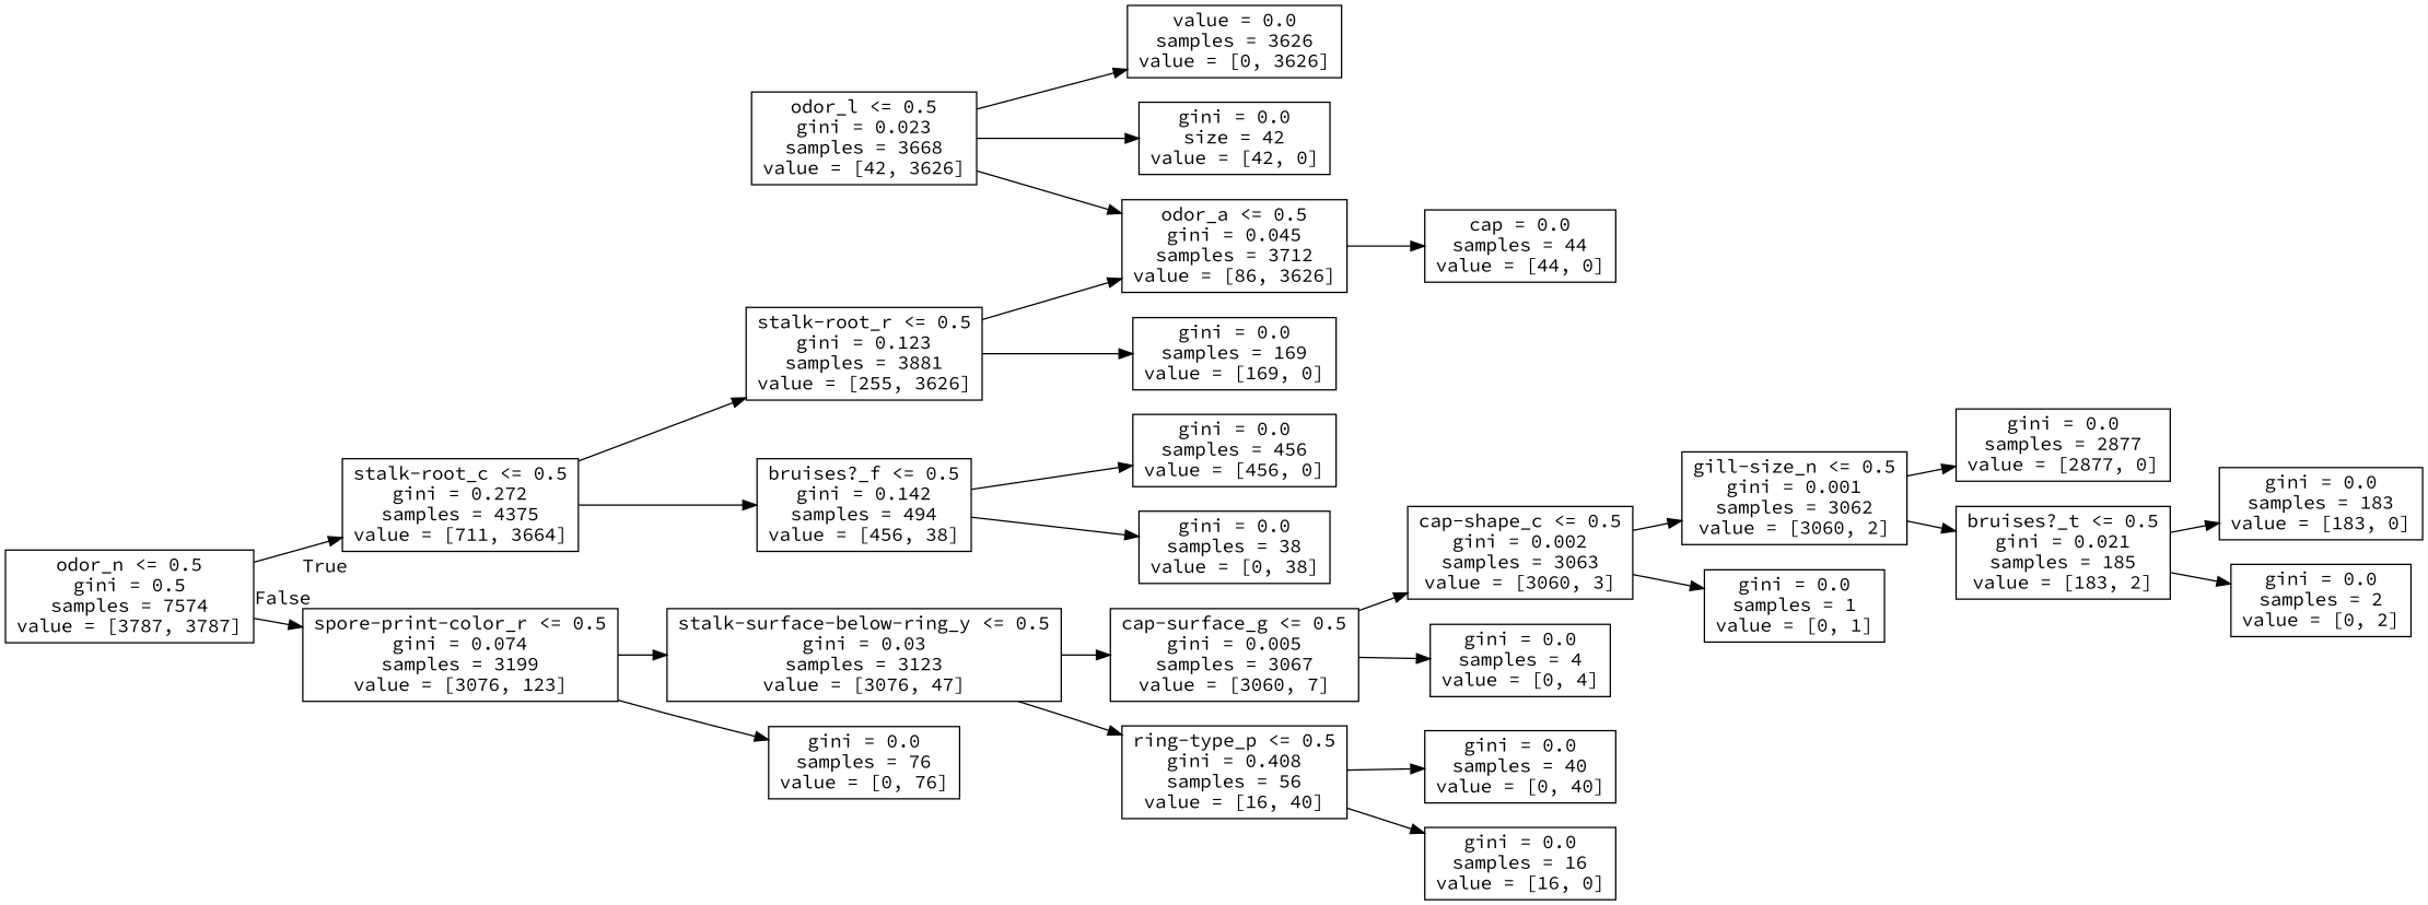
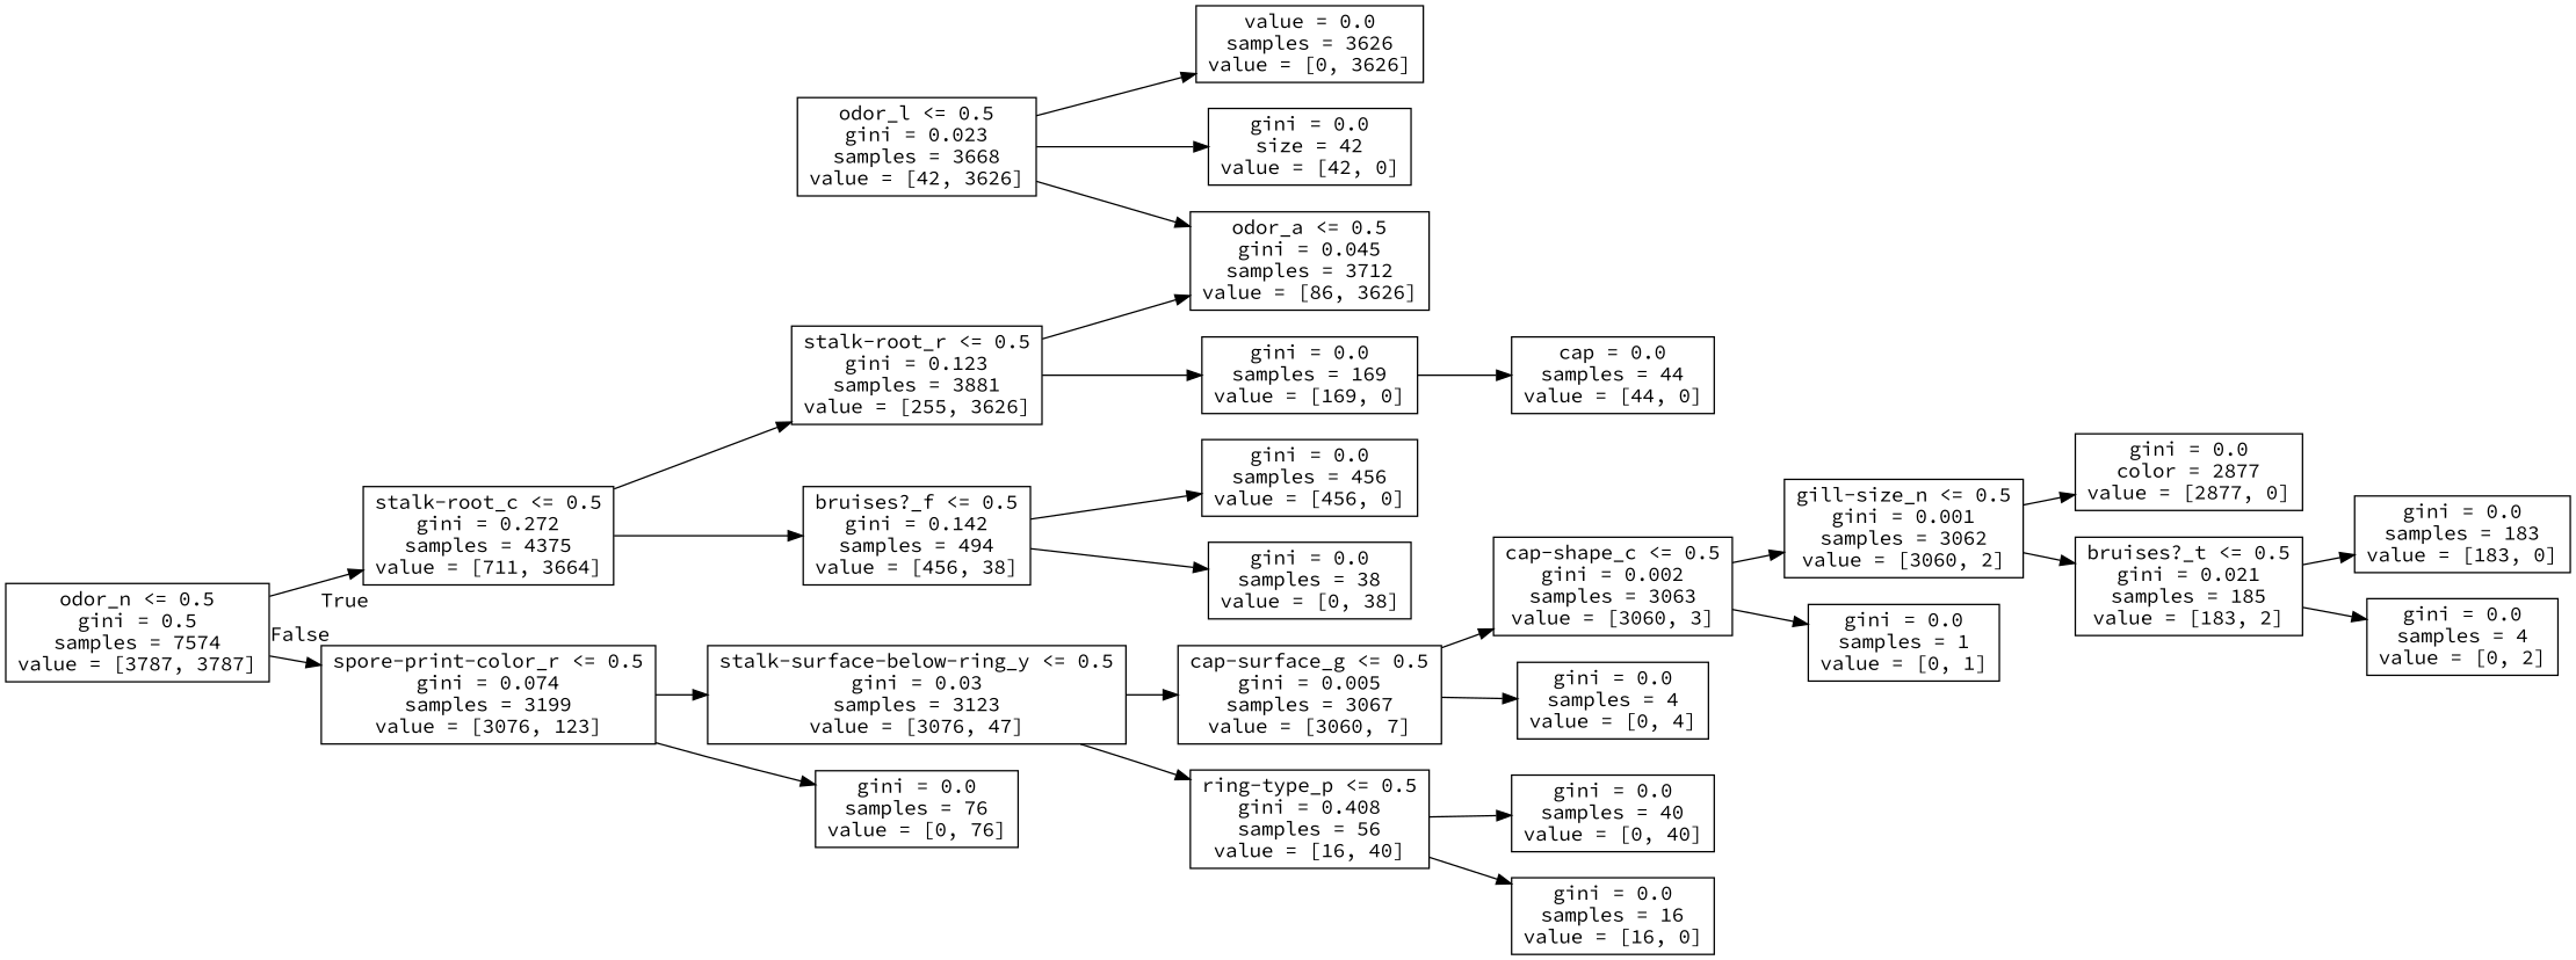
  digraph {
    fontname="Source Code Pro"
    rankdir=LR
    node [fontname="Source Code Pro" shape=box]
    edge [fontname="Source Code Pro"]
    n1 [label="odor_n <= 0.5\ngini = 0.5\nsamples = 7574\nvalue = [3787, 3787]"]
    n2 [label="stalk-root_c <= 0.5\ngini = 0.272\nsamples = 4375\nvalue = [711, 3664]"]
    n3 [label="spore-print-color_r <= 0.5\ngini = 0.074\nsamples = 3199\nvalue = [3076, 123]"]
    n4 [label="stalk-root_r <= 0.5\ngini = 0.123\nsamples = 3881\nvalue = [255, 3626]"]
    n5 [label="bruises?_f <= 0.5\ngini = 0.142\nsamples = 494\nvalue = [456, 38]"]
    n6 [label="stalk-surface-below-ring_y <= 0.5\ngini = 0.03\nsamples = 3123\nvalue = [3076, 47]"]
    n7 [label="gini = 0.0\nsamples = 76\nvalue = [0, 76]"]
    n8 [label="odor_a <= 0.5\ngini = 0.045\nsamples = 3712\nvalue = [86, 3626]"]
    n9 [label="gini = 0.0\nsamples = 169\nvalue = [169, 0]"]
    n10 [label="gini = 0.0\nsamples = 456\nvalue = [456, 0]"]
    n11 [label="gini = 0.0\nsamples = 38\nvalue = [0, 38]"]
    n12 [label="cap = 0.0\nsamples = 44\nvalue = [44, 0]"]
    n13 [label="odor_l <= 0.5\ngini = 0.023\nsamples = 3668\nvalue = [42, 3626]"]
    n14 [label="value = 0.0\nsamples = 3626\nvalue = [0, 3626]"]
    n15 [label="gini = 0.0\nsize = 42\nvalue = [42, 0]"]
    n16 [label="cap-surface_g <= 0.5\ngini = 0.005\nsamples = 3067\nvalue = [3060, 7]"]
    n17 [label="ring-type_p <= 0.5\ngini = 0.408\nsamples = 56\nvalue = [16, 40]"]
    n18 [label="cap-shape_c <= 0.5\ngini = 0.002\nsamples = 3063\nvalue = [3060, 3]"]
    n19 [label="gini = 0.0\nsamples = 4\nvalue = [0, 4]"]
    n20 [label="gini = 0.0\nsamples = 40\nvalue = [0, 40]"]
    n21 [label="gini = 0.0\nsamples = 16\nvalue = [16, 0]"]
    n22 [label="gill-size_n <= 0.5\ngini = 0.001\nsamples = 3062\nvalue = [3060, 2]"]
    n23 [label="gini = 0.0\nsamples = 1\nvalue = [0, 1]"]
-   n24 [label="gini = 0.0\nsamples = 2877\nvalue = [2877, 0]"]
+   n24 [label="gini = 0.0\ncolor = 2877\nvalue = [2877, 0]"]
    n25 [label="bruises?_t <= 0.5\ngini = 0.021\nsamples = 185\nvalue = [183, 2]"]
    n26 [label="gini = 0.0\nsamples = 183\nvalue = [183, 0]"]
-   n27 [label="gini = 0.0\nsamples = 2\nvalue = [0, 2]"]
+   n27 [label="gini = 0.0\nsamples = 4\nvalue = [0, 2]"]
    n1 -> n2 [headlabel=True labelangle=45 labeldistance=2.5]
    n1 -> n3 [headlabel=False labelangle=-45 labeldistance=2.5]
    n2 -> n4
    n2 -> n5
    n3 -> n6
    n3 -> n7
    n4 -> n8
    n4 -> n9
    n5 -> n10
    n5 -> n11
    n6 -> n16
    n6 -> n17
-   n8 -> n12
+   n9 -> n12
    n13 -> n8
    n13 -> n14
    n13 -> n15
    n16 -> n18
    n16 -> n19
    n17 -> n20
    n17 -> n21
    n18 -> n22
    n18 -> n23
    n22 -> n24
    n22 -> n25
    n25 -> n26
    n25 -> n27
  }
